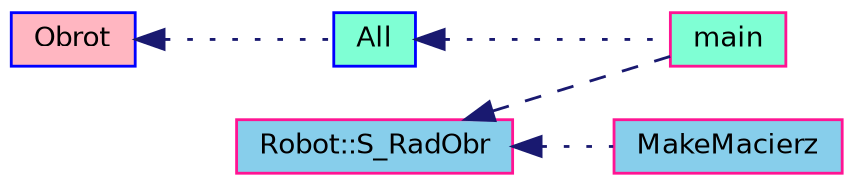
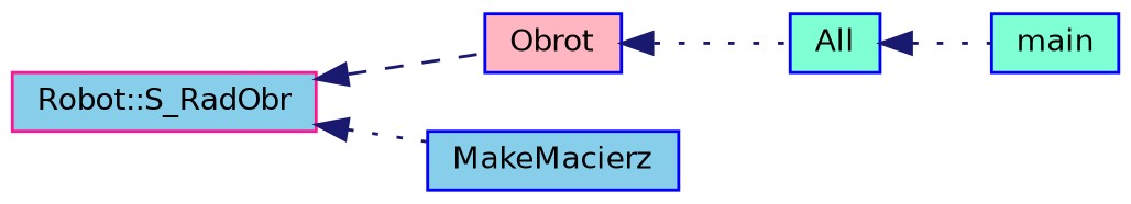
  digraph {
    rankdir=LR
    node [color=blue fillcolor=aquamarine fontname=Helvetica fontsize=10 shape=record style=filled]
    edge [color=midnightblue dir=back fontname=Helvetica fontsize=10 labelfontname=Helvetica labelfontsize=10 style=dotted]
    n1 [fillcolor=lightpink fontcolor=black height=0.2 label=Obrot width=0.4]
    n2 [height=0.2 label=All width=0.4]
    n3 [color=deeppink fillcolor=skyblue height=0.2 label="Robot::S_RadObr" width=0.4]
-   n4 [color=deeppink fillcolor=skyblue height=0.2 label=MakeMacierz width=0.4]
-   n5 [color=deeppink height=0.2 label=main width=0.4]
+   n4 [fillcolor=skyblue height=0.2 label=MakeMacierz width=0.4]
+   n5 [height=0.2 label=main width=0.4]
    n1 -> n2
    n2 -> n5
-   n3 -> n5 [style=dashed]
+   n3 -> n1 [style=dashed]
    n3 -> n4
  }
